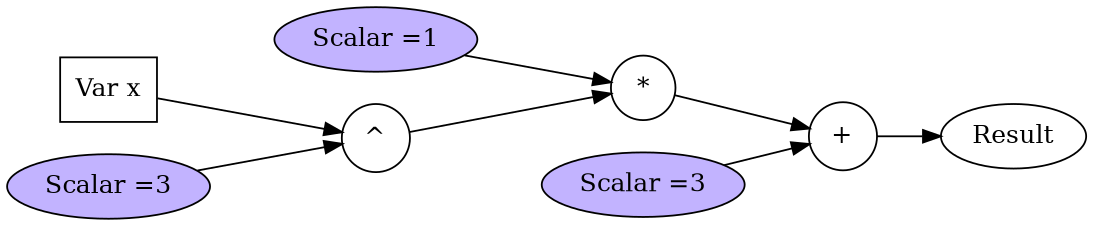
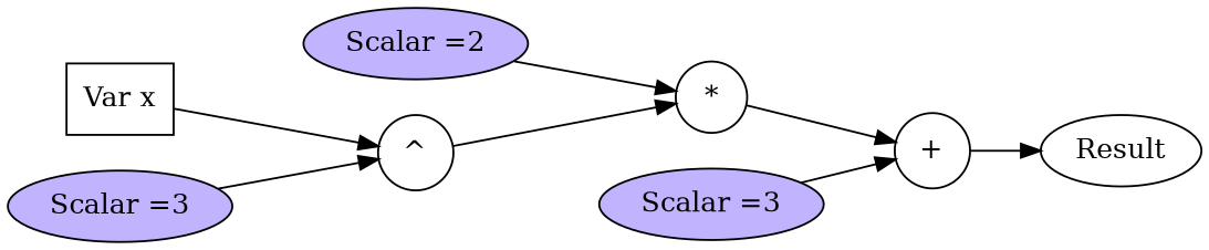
  digraph {
    rankdir=LR
    n1 [label="+" shape=circle]
    Result
    n3 [label="*" shape=circle]
-   n4 [fillcolor=".7 .3 1.0" label="Scalar =1" style=filled]
+   n4 [fillcolor=".7 .3 1.0" label="Scalar =2" style=filled]
    n5 [label="^" shape=circle]
    n6 [label="Var x" shape=box]
    n7 [fillcolor=".7 .3 1.0" label="Scalar =3" style=filled]
    n8 [fillcolor=".7 .3 1.0" label="Scalar =3" style=filled]
    n1 -> Result
    n3 -> n1
    n4 -> n3
    n5 -> n3
    n6 -> n5
    n7 -> n5
    n8 -> n1
  }
